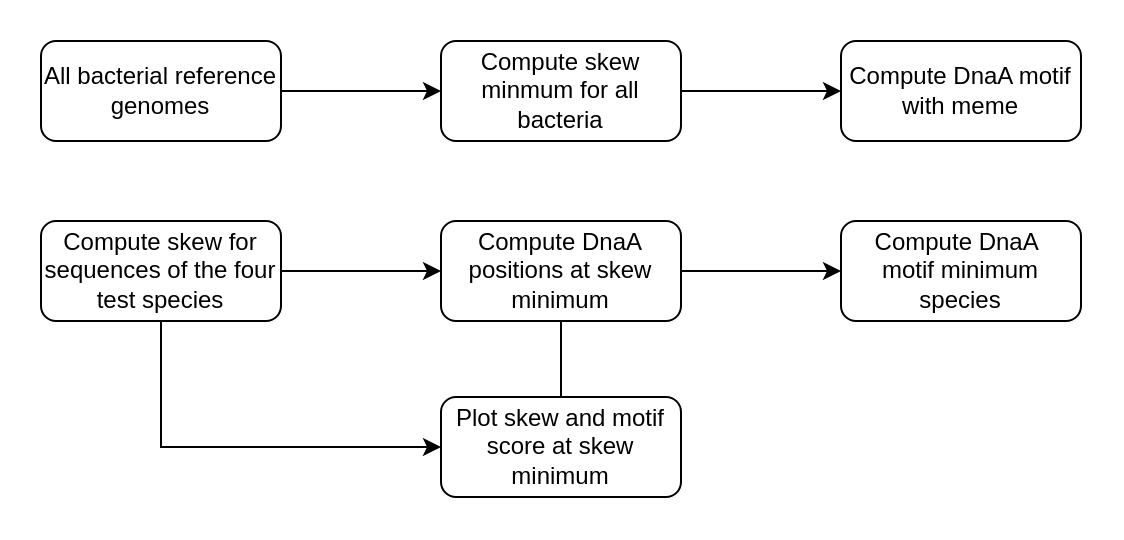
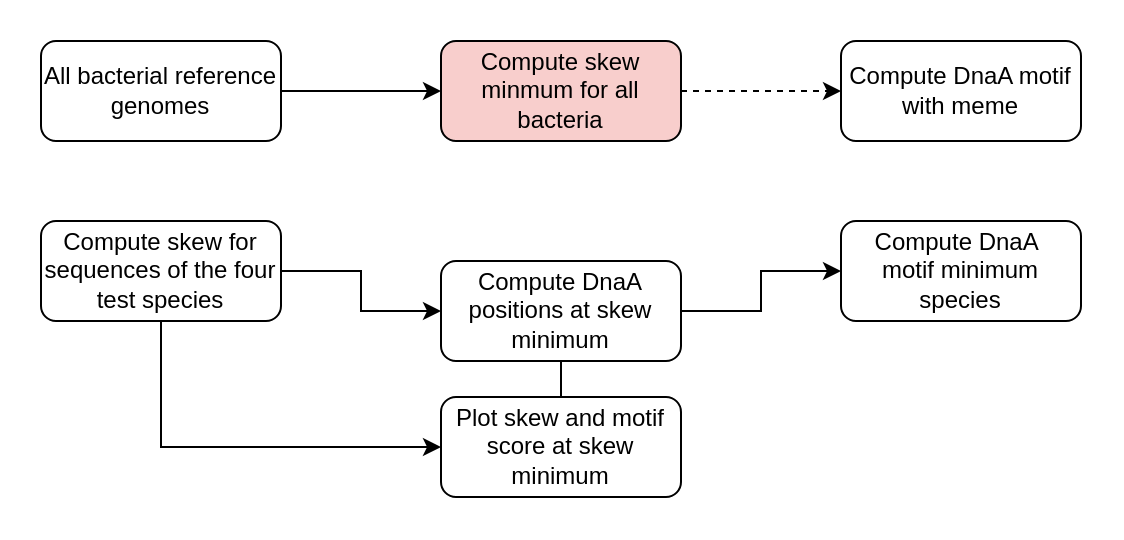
  <mxCell id="0" />
  <mxCell id="1" parent="0" />
  <mxCell id="2" value="" style="edgeStyle=orthogonalEdgeStyle;rounded=0;orthogonalLoop=1;jettySize=auto;html=1;" parent="1" source="3" target="5" edge="1"><mxGeometry relative="1" as="geometry" /></mxCell>
  <mxCell id="3" value="All bacterial reference genomes" style="rounded=1;whiteSpace=wrap;html=1;fontSize=12;glass=0;strokeWidth=1;shadow=0;" parent="1" vertex="1"><mxGeometry x="20" y="20" width="120" height="50" as="geometry" /></mxCell>
- <mxCell id="4" value="" style="edgeStyle=orthogonalEdgeStyle;rounded=0;orthogonalLoop=1;jettySize=auto;html=1;" parent="1" source="5" target="6" edge="1"><mxGeometry relative="1" as="geometry" /></mxCell>
- <mxCell id="5" value="Compute skew minmum for all bacteria" style="rounded=1;whiteSpace=wrap;html=1;fontSize=12;glass=0;strokeWidth=1;shadow=0;flipV=1;" parent="1" vertex="1"><mxGeometry x="220" y="20" width="120" height="50" as="geometry" /></mxCell>
+ <mxCell id="4" value="" style="edgeStyle=orthogonalEdgeStyle;rounded=0;orthogonalLoop=1;jettySize=auto;html=1;dashed=1;" parent="1" source="5" target="6" edge="1"><mxGeometry relative="1" as="geometry" /></mxCell>
+ <mxCell id="5" value="Compute skew minmum for all bacteria" style="rounded=1;whiteSpace=wrap;html=1;fontSize=12;glass=0;strokeWidth=1;shadow=0;flipV=1;fillColor=#f8cecc;" parent="1" vertex="1"><mxGeometry x="220" y="20" width="120" height="50" as="geometry" /></mxCell>
  <mxCell id="6" value="Compute DnaA motif with meme" style="rounded=1;whiteSpace=wrap;html=1;fontSize=12;glass=0;strokeWidth=1;shadow=0;" parent="1" vertex="1"><mxGeometry x="420" y="20" width="120" height="50" as="geometry" /></mxCell>
  <mxCell id="7" value="" style="edgeStyle=orthogonalEdgeStyle;rounded=0;orthogonalLoop=1;jettySize=auto;html=1;" parent="1" source="9" target="12" edge="1"><mxGeometry relative="1" as="geometry" /></mxCell>
  <mxCell id="8" style="edgeStyle=orthogonalEdgeStyle;rounded=0;orthogonalLoop=1;jettySize=auto;html=1;exitX=0.5;exitY=1;exitDx=0;exitDy=0;entryX=0;entryY=0.5;entryDx=0;entryDy=0;" parent="1" source="9" target="14" edge="1"><mxGeometry relative="1" as="geometry" /></mxCell>
  <mxCell id="9" value="Compute skew for sequences of the four test species" style="rounded=1;whiteSpace=wrap;html=1;fontSize=12;glass=0;strokeWidth=1;shadow=0;flipH=1;" parent="1" vertex="1"><mxGeometry x="20" y="110" width="120" height="50" as="geometry" /></mxCell>
  <mxCell id="10" value="" style="edgeStyle=orthogonalEdgeStyle;rounded=0;orthogonalLoop=1;jettySize=auto;html=1;" parent="1" source="12" target="13" edge="1"><mxGeometry relative="1" as="geometry" /></mxCell>
  <mxCell id="11" value="" style="edgeStyle=orthogonalEdgeStyle;rounded=0;orthogonalLoop=1;jettySize=auto;html=1;endArrow=none;" parent="1" source="12" target="14" edge="1"><mxGeometry relative="1" as="geometry" /></mxCell>
- <mxCell id="12" value="Compute DnaA positions at skew minimum" style="rounded=1;whiteSpace=wrap;html=1;fontSize=12;glass=0;strokeWidth=1;shadow=0;flipH=1;flipV=1;" parent="1" vertex="1"><mxGeometry x="220" y="110" width="120" height="50" as="geometry" /></mxCell>
+ <mxCell id="12" value="Compute DnaA positions at skew minimum" style="rounded=1;whiteSpace=wrap;html=1;fontSize=12;glass=0;strokeWidth=1;shadow=0;flipH=1;flipV=1;" parent="1" vertex="1"><mxGeometry x="220" y="130" width="120" height="50" as="geometry" /></mxCell>
  <mxCell id="13" value="&lt;span style=&quot;white-space: normal&quot;&gt;Compute&amp;nbsp;&lt;/span&gt;DnaA&amp;nbsp;&lt;span style=&quot;white-space: normal&quot;&gt;&lt;br&gt;motif&amp;nbsp;&lt;/span&gt;minimum species" style="rounded=1;whiteSpace=wrap;html=1;fontSize=12;glass=0;strokeWidth=1;shadow=0;flipH=1;" parent="1" vertex="1"><mxGeometry x="420" y="110" width="120" height="50" as="geometry" /></mxCell>
  <mxCell id="14" value="Plot skew and motif score at skew minimum" style="rounded=1;whiteSpace=wrap;html=1;fontSize=12;glass=0;strokeWidth=1;shadow=0;flipV=1;" parent="1" vertex="1"><mxGeometry x="220" y="198" width="120" height="50" as="geometry" /></mxCell>
